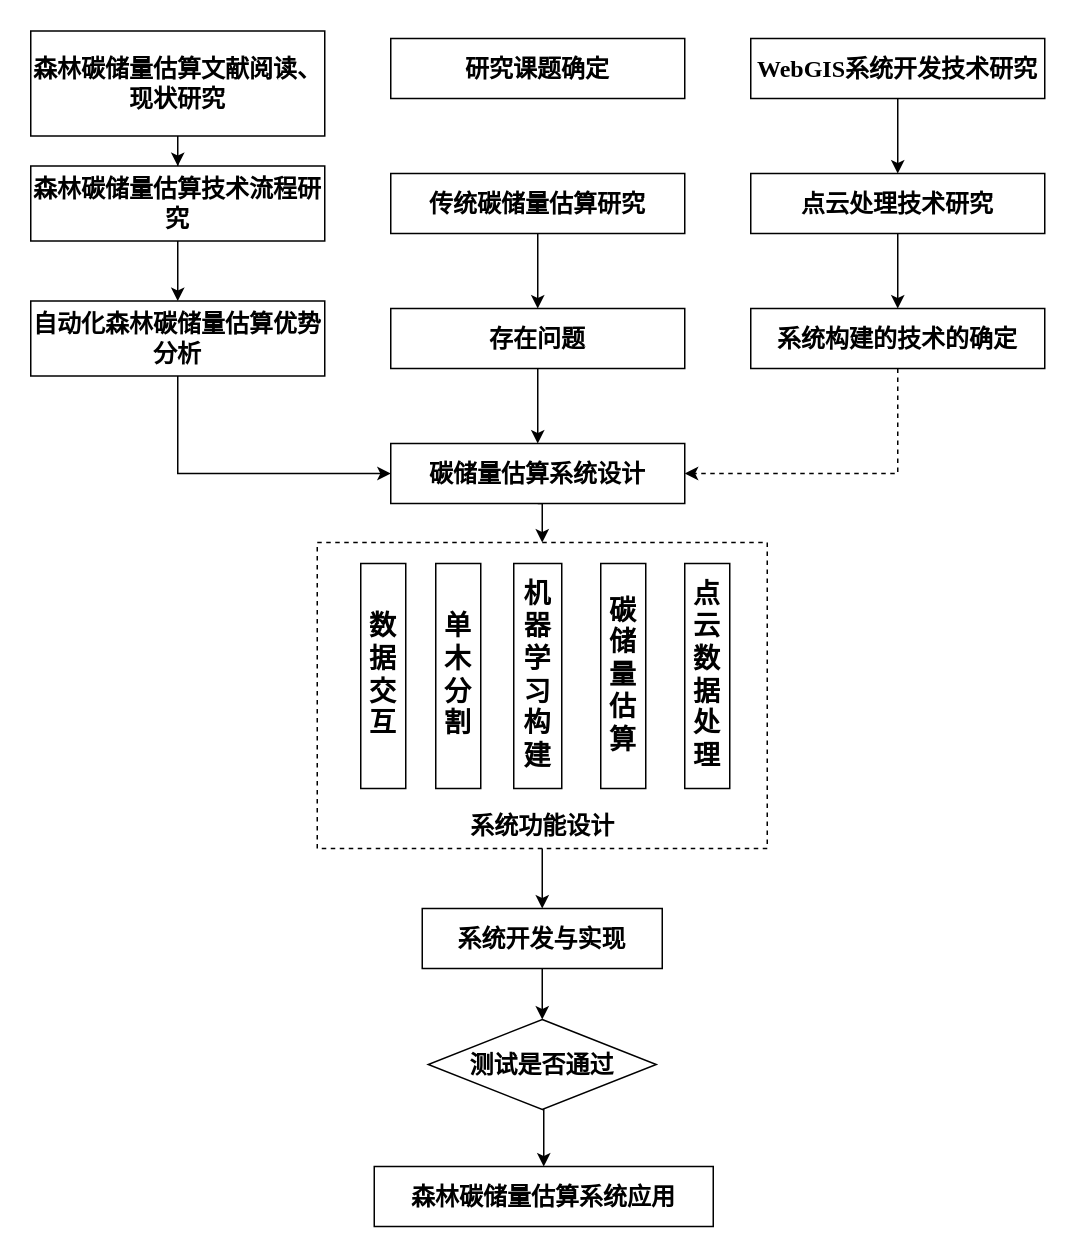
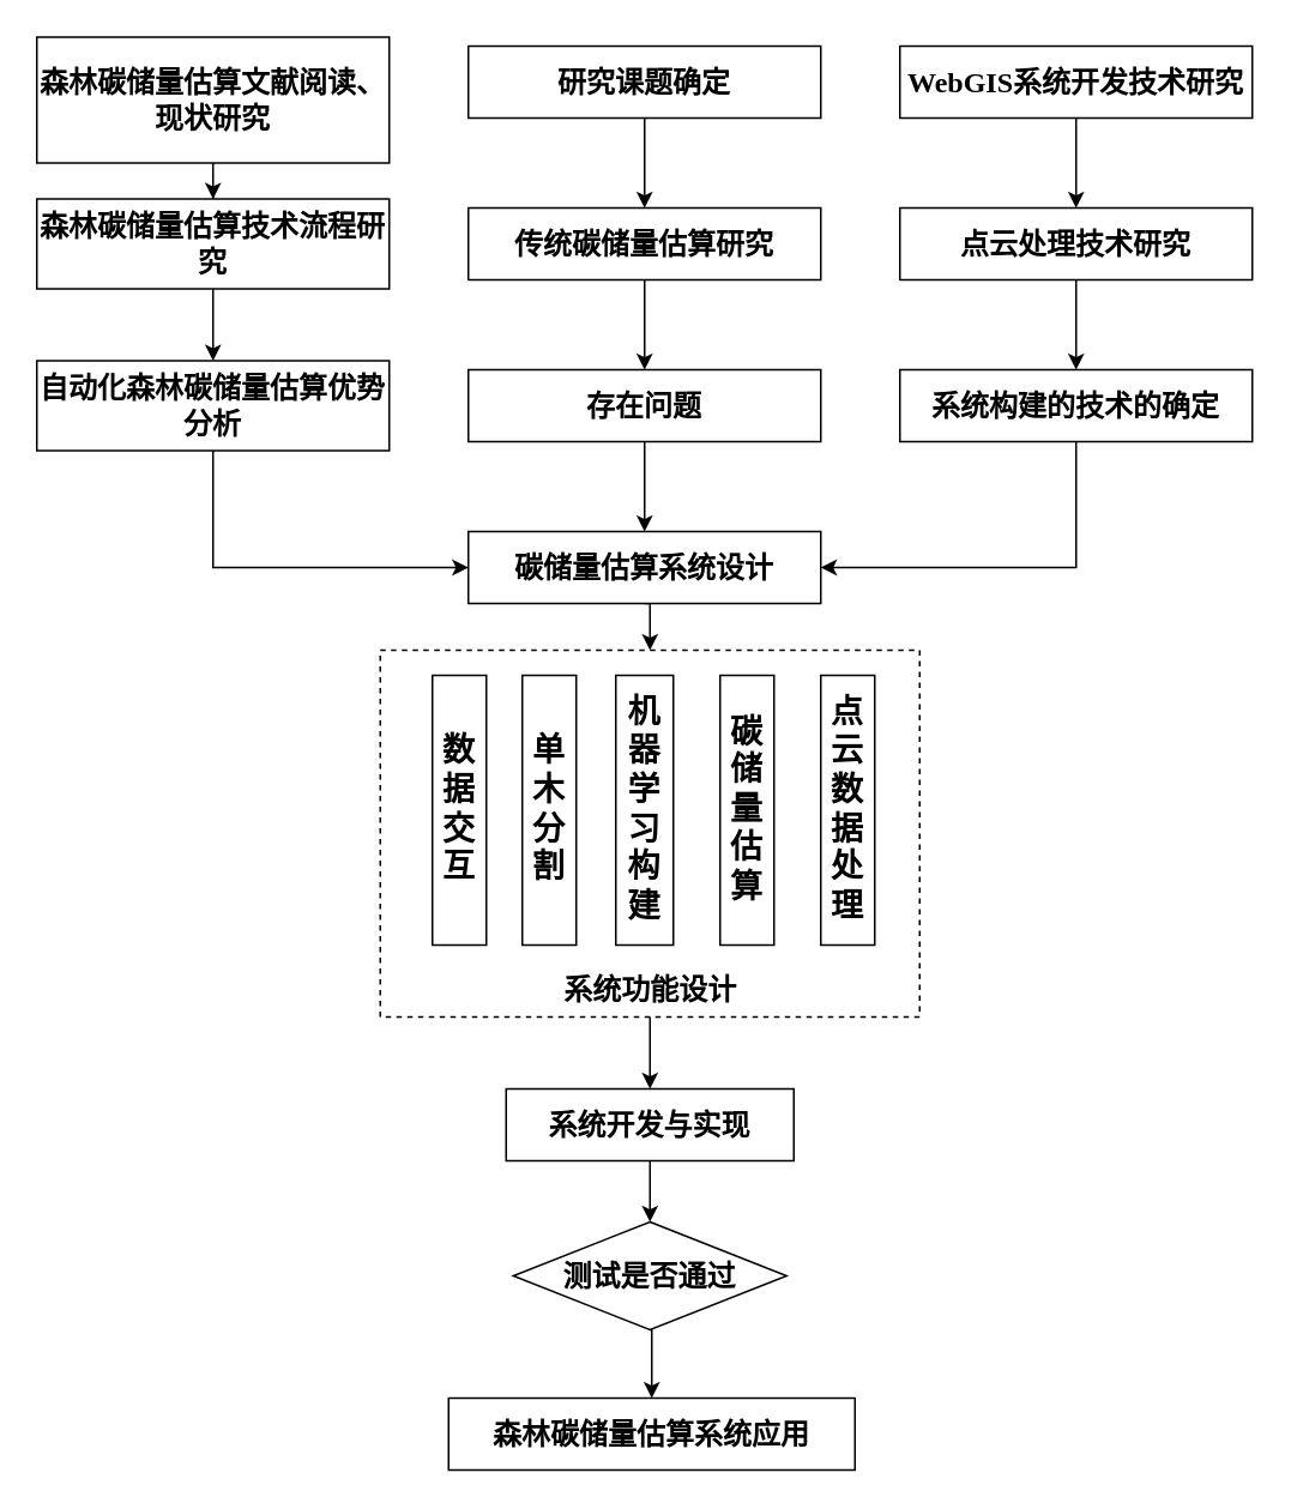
  <mxCell id="0" />
  <mxCell id="1" parent="0" />
  <mxCell id="2" value="" style="rounded=0;whiteSpace=wrap;html=1;dashed=1;fontFamily=宋体;fontStyle=1" parent="1" vertex="1"><mxGeometry x="211" y="361" width="300" height="204" as="geometry" /></mxCell>
+ <mxCell id="3" value="" style="edgeStyle=orthogonalEdgeStyle;rounded=0;orthogonalLoop=1;jettySize=auto;html=1;fontFamily=宋体;fontStyle=1" parent="1" source="4" target="6" edge="1"><mxGeometry relative="1" as="geometry" /></mxCell>
  <mxCell id="4" value="研究课题确定" style="rounded=0;whiteSpace=wrap;html=1;fontSize=16;align=center;fontStyle=1;labelBackgroundColor=none;fontFamily=宋体;" parent="1" vertex="1"><mxGeometry x="260" y="25" width="196" height="40" as="geometry" /></mxCell>
  <mxCell id="5" value="" style="edgeStyle=orthogonalEdgeStyle;rounded=0;orthogonalLoop=1;jettySize=auto;html=1;fontFamily=宋体;fontStyle=1" parent="1" source="6" target="8" edge="1"><mxGeometry relative="1" as="geometry" /></mxCell>
  <mxCell id="6" value="传统碳储量估算研究" style="rounded=0;whiteSpace=wrap;html=1;fontSize=16;align=center;fontStyle=1;labelBackgroundColor=none;fontFamily=宋体;" parent="1" vertex="1"><mxGeometry x="260" y="115" width="196" height="40" as="geometry" /></mxCell>
  <mxCell id="7" value="" style="edgeStyle=orthogonalEdgeStyle;rounded=0;orthogonalLoop=1;jettySize=auto;html=1;fontFamily=宋体;fontStyle=1" parent="1" source="8" target="10" edge="1"><mxGeometry relative="1" as="geometry" /></mxCell>
  <mxCell id="8" value="存在问题" style="rounded=0;whiteSpace=wrap;html=1;fontSize=16;align=center;fontStyle=1;labelBackgroundColor=none;fontFamily=宋体;" parent="1" vertex="1"><mxGeometry x="260" y="205" width="196" height="40" as="geometry" /></mxCell>
  <mxCell id="9" style="edgeStyle=orthogonalEdgeStyle;rounded=0;orthogonalLoop=1;jettySize=auto;html=1;exitX=0.5;exitY=1;exitDx=0;exitDy=0;entryX=0.5;entryY=0;entryDx=0;entryDy=0;fontFamily=宋体;fontStyle=1" parent="1" source="10" target="2" edge="1"><mxGeometry relative="1" as="geometry" /></mxCell>
  <mxCell id="10" value="碳储量估算系统设计" style="rounded=0;whiteSpace=wrap;html=1;fontSize=16;align=center;fontStyle=1;labelBackgroundColor=none;fontFamily=宋体;" parent="1" vertex="1"><mxGeometry x="260" y="295" width="196" height="40" as="geometry" /></mxCell>
  <mxCell id="11" value="" style="edgeStyle=orthogonalEdgeStyle;rounded=0;orthogonalLoop=1;jettySize=auto;html=1;fontFamily=宋体;fontStyle=1" parent="1" source="12" target="14" edge="1"><mxGeometry relative="1" as="geometry" /></mxCell>
  <mxCell id="12" value="WebGIS系统开发技术研究" style="rounded=0;whiteSpace=wrap;html=1;fontSize=16;align=center;fontStyle=1;labelBackgroundColor=none;fontFamily=宋体;" parent="1" vertex="1"><mxGeometry x="500" y="25" width="196" height="40" as="geometry" /></mxCell>
  <mxCell id="13" value="" style="edgeStyle=orthogonalEdgeStyle;rounded=0;orthogonalLoop=1;jettySize=auto;html=1;fontFamily=宋体;fontStyle=1" parent="1" source="14" target="16" edge="1"><mxGeometry relative="1" as="geometry" /></mxCell>
  <mxCell id="14" value="点云处理技术研究" style="rounded=0;whiteSpace=wrap;html=1;fontSize=16;align=center;fontStyle=1;labelBackgroundColor=none;fontFamily=宋体;" parent="1" vertex="1"><mxGeometry x="500" y="115" width="196" height="40" as="geometry" /></mxCell>
- <mxCell id="15" style="edgeStyle=orthogonalEdgeStyle;rounded=0;orthogonalLoop=1;jettySize=auto;html=1;exitX=0.5;exitY=1;exitDx=0;exitDy=0;entryX=1;entryY=0.5;entryDx=0;entryDy=0;fontFamily=宋体;fontStyle=1;dashed=1;" parent="1" source="16" target="10" edge="1"><mxGeometry relative="1" as="geometry" /></mxCell>
+ <mxCell id="15" style="edgeStyle=orthogonalEdgeStyle;rounded=0;orthogonalLoop=1;jettySize=auto;html=1;exitX=0.5;exitY=1;exitDx=0;exitDy=0;entryX=1;entryY=0.5;entryDx=0;entryDy=0;fontFamily=宋体;fontStyle=1" parent="1" source="16" target="10" edge="1"><mxGeometry relative="1" as="geometry" /></mxCell>
  <mxCell id="16" value="系统构建的技术的确定" style="rounded=0;whiteSpace=wrap;html=1;fontSize=16;align=center;fontStyle=1;labelBackgroundColor=none;fontFamily=宋体;" parent="1" vertex="1"><mxGeometry x="500" y="205" width="196" height="40" as="geometry" /></mxCell>
  <mxCell id="17" value="" style="edgeStyle=orthogonalEdgeStyle;rounded=0;orthogonalLoop=1;jettySize=auto;html=1;fontFamily=宋体;fontStyle=1" parent="1" source="18" target="20" edge="1"><mxGeometry relative="1" as="geometry" /></mxCell>
  <mxCell id="18" value="森林碳储量估算文献阅读、现状研究" style="rounded=0;whiteSpace=wrap;html=1;fontSize=16;align=center;fontStyle=1;labelBackgroundColor=none;fontFamily=宋体;" parent="1" vertex="1"><mxGeometry x="20" y="20" width="196" height="70" as="geometry" /></mxCell>
  <mxCell id="19" value="" style="edgeStyle=orthogonalEdgeStyle;rounded=0;orthogonalLoop=1;jettySize=auto;html=1;fontFamily=宋体;fontStyle=1" parent="1" source="20" target="22" edge="1"><mxGeometry relative="1" as="geometry" /></mxCell>
  <mxCell id="20" value="森林碳储量估算技术流程研究" style="rounded=0;whiteSpace=wrap;html=1;fontSize=16;align=center;fontStyle=1;labelBackgroundColor=none;fontFamily=宋体;" parent="1" vertex="1"><mxGeometry x="20" y="110" width="196" height="50" as="geometry" /></mxCell>
  <mxCell id="21" style="edgeStyle=orthogonalEdgeStyle;rounded=0;orthogonalLoop=1;jettySize=auto;html=1;exitX=0.5;exitY=1;exitDx=0;exitDy=0;entryX=0;entryY=0.5;entryDx=0;entryDy=0;fontFamily=宋体;fontStyle=1" parent="1" source="22" target="10" edge="1"><mxGeometry relative="1" as="geometry" /></mxCell>
  <mxCell id="22" value="自动化森林碳储量估算优势分析" style="rounded=0;whiteSpace=wrap;html=1;fontSize=16;align=center;fontStyle=1;labelBackgroundColor=none;fontFamily=宋体;" parent="1" vertex="1"><mxGeometry x="20" y="200" width="196" height="50" as="geometry" /></mxCell>
  <mxCell id="23" value="数据交互" style="rounded=0;whiteSpace=wrap;html=1;fontSize=18;fontFamily=宋体;fontStyle=1" parent="1" vertex="1"><mxGeometry x="240" y="375" width="30" height="150" as="geometry" /></mxCell>
  <mxCell id="24" value="点云数据处理" style="rounded=0;whiteSpace=wrap;html=1;fontSize=18;fontFamily=宋体;fontStyle=1" parent="1" vertex="1"><mxGeometry x="456" y="375" width="30" height="150" as="geometry" /></mxCell>
  <mxCell id="25" value="单木分割" style="rounded=0;whiteSpace=wrap;html=1;fontSize=18;fontFamily=宋体;fontStyle=1" parent="1" vertex="1"><mxGeometry x="290" y="375" width="30" height="150" as="geometry" /></mxCell>
  <mxCell id="26" value="机器学习构建" style="rounded=0;whiteSpace=wrap;html=1;fontSize=18;fontFamily=宋体;fontStyle=1" parent="1" vertex="1"><mxGeometry x="342" y="375" width="32" height="150" as="geometry" /></mxCell>
  <mxCell id="27" value="碳储量估算" style="rounded=0;whiteSpace=wrap;html=1;fontSize=18;fontFamily=宋体;fontStyle=1" parent="1" vertex="1"><mxGeometry x="400" y="375" width="30" height="150" as="geometry" /></mxCell>
  <mxCell id="28" style="edgeStyle=orthogonalEdgeStyle;rounded=0;orthogonalLoop=1;jettySize=auto;html=1;exitX=0.5;exitY=1;exitDx=0;exitDy=0;entryX=0.5;entryY=0;entryDx=0;entryDy=0;fontFamily=宋体;fontStyle=1" parent="1" source="29" target="31" edge="1"><mxGeometry relative="1" as="geometry" /></mxCell>
  <mxCell id="29" value="&lt;font style=&quot;font-size: 16px;&quot;&gt;系统功能设计&lt;/font&gt;" style="text;html=1;align=center;verticalAlign=middle;whiteSpace=wrap;rounded=0;fontFamily=宋体;fontStyle=1" parent="1" vertex="1"><mxGeometry x="300.75" y="535" width="120.5" height="30" as="geometry" /></mxCell>
  <mxCell id="30" style="edgeStyle=orthogonalEdgeStyle;rounded=0;orthogonalLoop=1;jettySize=auto;html=1;exitX=0.5;exitY=1;exitDx=0;exitDy=0;entryX=0.5;entryY=0;entryDx=0;entryDy=0;fontFamily=宋体;fontStyle=1" parent="1" source="31" target="33" edge="1"><mxGeometry relative="1" as="geometry" /></mxCell>
  <mxCell id="31" value="&lt;font style=&quot;font-size: 16px;&quot;&gt;系统开发与实现&lt;/font&gt;" style="rounded=0;whiteSpace=wrap;html=1;fontFamily=宋体;fontStyle=1" parent="1" vertex="1"><mxGeometry x="281" y="605" width="160" height="40" as="geometry" /></mxCell>
  <mxCell id="32" style="edgeStyle=orthogonalEdgeStyle;rounded=0;orthogonalLoop=1;jettySize=auto;html=1;exitX=0.5;exitY=1;exitDx=0;exitDy=0;entryX=0.5;entryY=0;entryDx=0;entryDy=0;fontFamily=宋体;fontStyle=1" parent="1" source="33" target="34" edge="1"><mxGeometry relative="1" as="geometry" /></mxCell>
  <mxCell id="33" value="&lt;font style=&quot;font-size: 16px;&quot;&gt;测试是否通过&lt;/font&gt;" style="rhombus;whiteSpace=wrap;html=1;fontFamily=宋体;fontStyle=1" parent="1" vertex="1"><mxGeometry x="285" y="679" width="152" height="60" as="geometry" /></mxCell>
  <mxCell id="34" value="森林碳储量估算系统应用" style="rounded=0;whiteSpace=wrap;html=1;fontSize=16;align=center;fontStyle=1;labelBackgroundColor=none;fontFamily=宋体;" parent="1" vertex="1"><mxGeometry x="249" y="777" width="226" height="40" as="geometry" /></mxCell>
